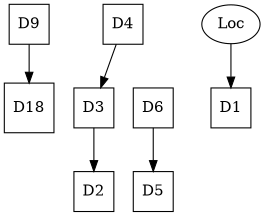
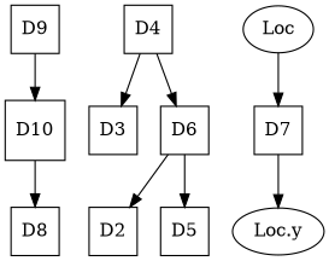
  digraph {
    node [shape=square]
    D9
-   D10 [label=D18]
+   D10
    D3
    D2
    D4
    D6
    D5
-   D7 [label=D1]
+   "Loc.y" [shape=oval]
+   D7
+   D8
    n11 [label=Loc shape=oval]
    D9 -> D10
-   D3 -> D2
+   D10 -> D8
+   D6 -> D2
    D4 -> D3
+   D4 -> D6
    D6 -> D5
+   D7 -> "Loc.y"
    n11 -> D7
  }
